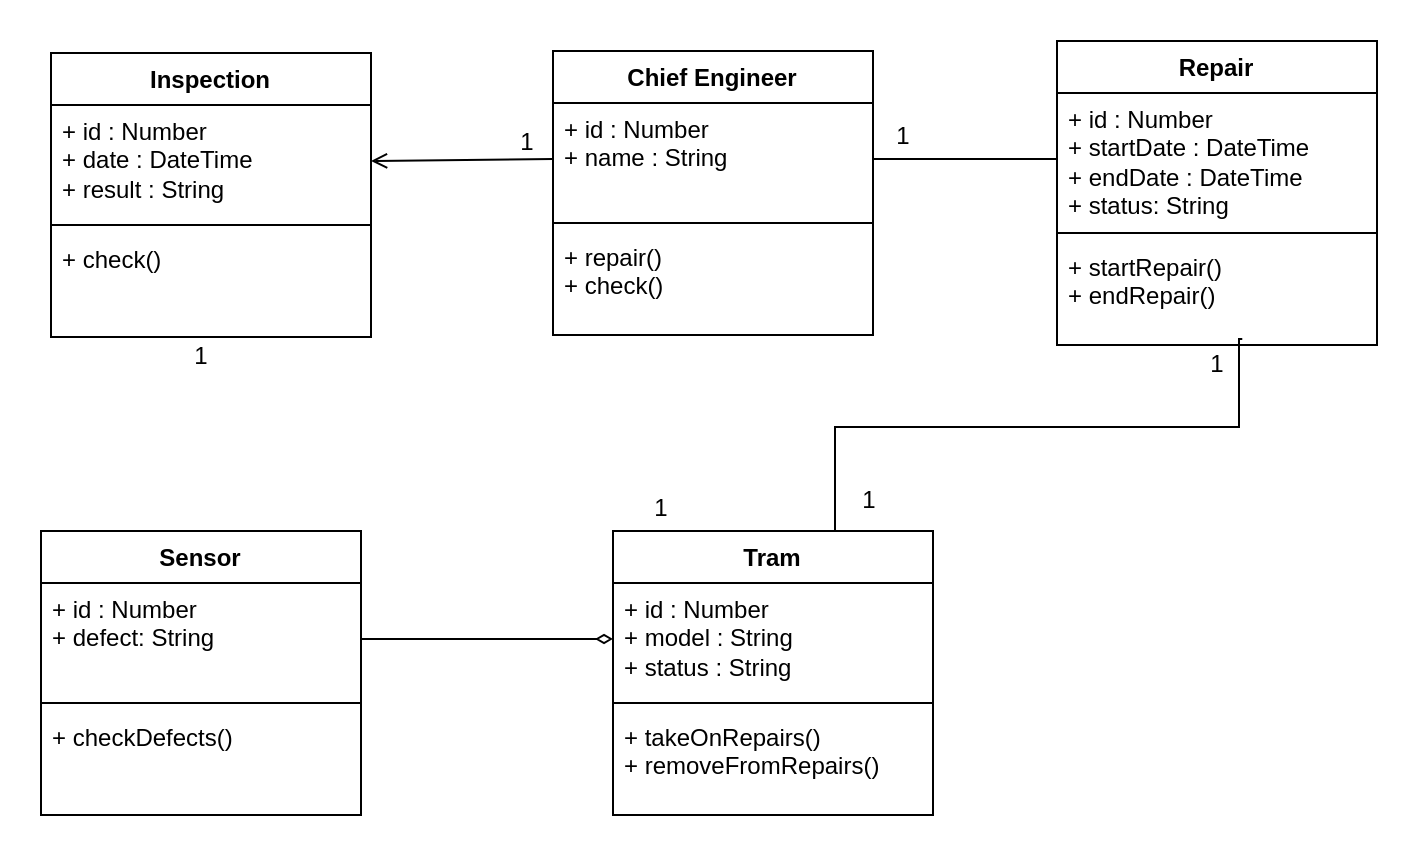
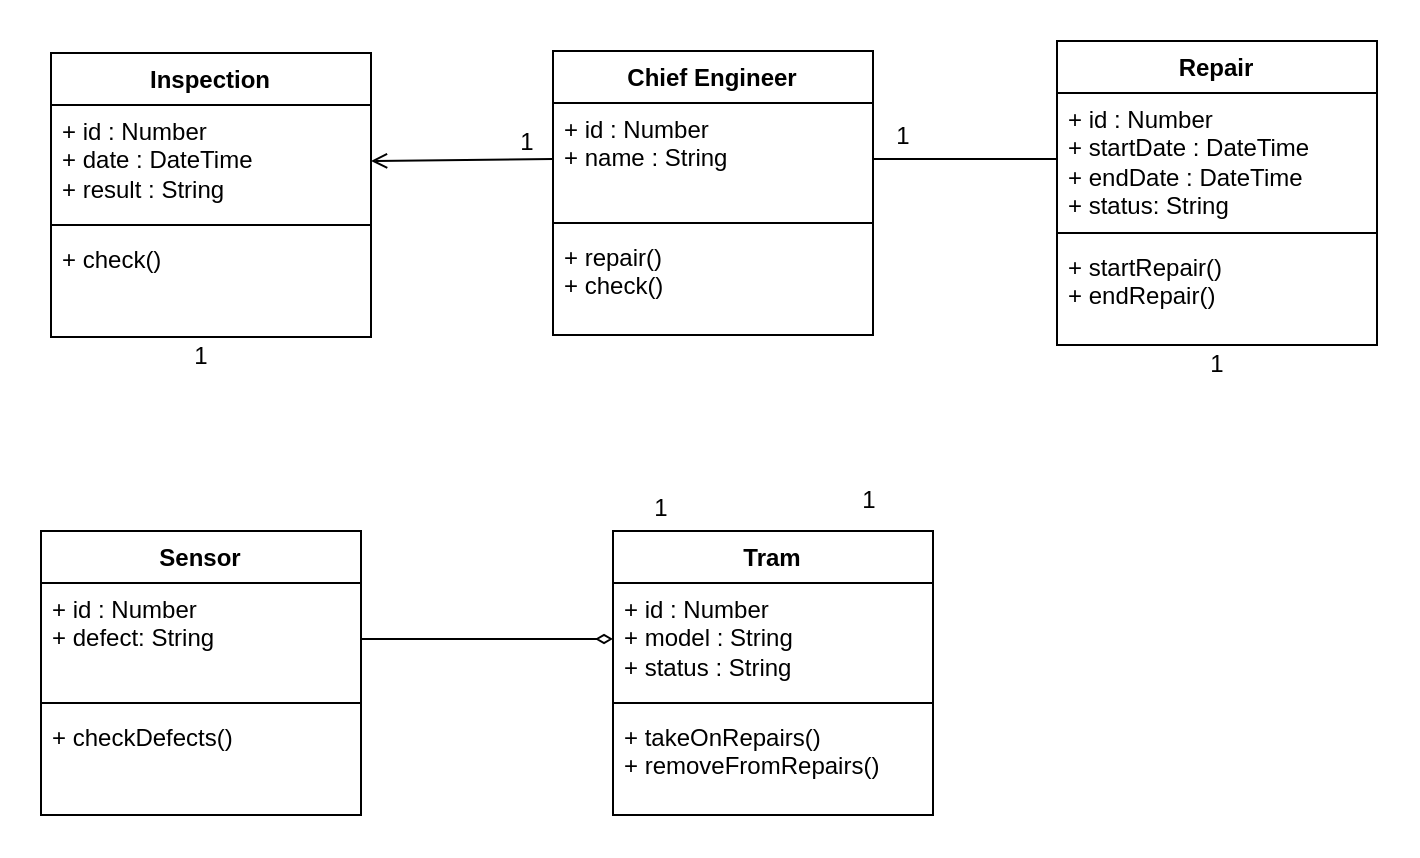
  <mxCell id="0" />
  <mxCell id="1" parent="0" />
  <mxCell id="2" value="Tram" style="swimlane;fontStyle=1;align=center;verticalAlign=top;childLayout=stackLayout;horizontal=1;startSize=26;horizontalStack=0;resizeParent=1;resizeParentMax=0;resizeLast=0;collapsible=1;marginBottom=0;whiteSpace=wrap;html=1;" vertex="1" parent="1"><mxGeometry x="306" y="265" width="160" height="142" as="geometry" /></mxCell>
  <mxCell id="3" value="+ id : Number&lt;div&gt;+ model : String&lt;/div&gt;&lt;div&gt;+ status : String&lt;/div&gt;" style="text;strokeColor=none;fillColor=none;align=left;verticalAlign=top;spacingLeft=4;spacingRight=4;overflow=hidden;rotatable=0;points=[[0,0.5],[1,0.5]];portConstraint=eastwest;whiteSpace=wrap;html=1;" vertex="1" parent="2"><mxGeometry y="26" width="160" height="56" as="geometry" /></mxCell>
  <mxCell id="4" value="" style="line;strokeWidth=1;fillColor=none;align=left;verticalAlign=middle;spacingTop=-1;spacingLeft=3;spacingRight=3;rotatable=0;labelPosition=right;points=[];portConstraint=eastwest;strokeColor=inherit;" vertex="1" parent="2"><mxGeometry y="82" width="160" height="8" as="geometry" /></mxCell>
  <mxCell id="5" value="+ takeOnRepairs()&lt;div&gt;+ removeFromRepairs()&lt;/div&gt;" style="text;strokeColor=none;fillColor=none;align=left;verticalAlign=top;spacingLeft=4;spacingRight=4;overflow=hidden;rotatable=0;points=[[0,0.5],[1,0.5]];portConstraint=eastwest;whiteSpace=wrap;html=1;" vertex="1" parent="2"><mxGeometry y="90" width="160" height="52" as="geometry" /></mxCell>
  <mxCell id="6" value="Chief Engineer" style="swimlane;fontStyle=1;align=center;verticalAlign=top;childLayout=stackLayout;horizontal=1;startSize=26;horizontalStack=0;resizeParent=1;resizeParentMax=0;resizeLast=0;collapsible=1;marginBottom=0;whiteSpace=wrap;html=1;" vertex="1" parent="1"><mxGeometry x="276" y="25" width="160" height="142" as="geometry" /></mxCell>
  <mxCell id="7" value="+ id : Number&lt;div&gt;+ name : String&lt;/div&gt;" style="text;strokeColor=none;fillColor=none;align=left;verticalAlign=top;spacingLeft=4;spacingRight=4;overflow=hidden;rotatable=0;points=[[0,0.5],[1,0.5]];portConstraint=eastwest;whiteSpace=wrap;html=1;" vertex="1" parent="6"><mxGeometry y="26" width="160" height="56" as="geometry" /></mxCell>
  <mxCell id="8" value="" style="line;strokeWidth=1;fillColor=none;align=left;verticalAlign=middle;spacingTop=-1;spacingLeft=3;spacingRight=3;rotatable=0;labelPosition=right;points=[];portConstraint=eastwest;strokeColor=inherit;" vertex="1" parent="6"><mxGeometry y="82" width="160" height="8" as="geometry" /></mxCell>
  <mxCell id="9" value="+ repair()&lt;div&gt;+ check()&lt;/div&gt;" style="text;strokeColor=none;fillColor=none;align=left;verticalAlign=top;spacingLeft=4;spacingRight=4;overflow=hidden;rotatable=0;points=[[0,0.5],[1,0.5]];portConstraint=eastwest;whiteSpace=wrap;html=1;" vertex="1" parent="6"><mxGeometry y="90" width="160" height="52" as="geometry" /></mxCell>
  <mxCell id="10" value="Inspection" style="swimlane;fontStyle=1;align=center;verticalAlign=top;childLayout=stackLayout;horizontal=1;startSize=26;horizontalStack=0;resizeParent=1;resizeParentMax=0;resizeLast=0;collapsible=1;marginBottom=0;whiteSpace=wrap;html=1;" vertex="1" parent="1"><mxGeometry x="25" y="26" width="160" height="142" as="geometry" /></mxCell>
  <mxCell id="11" value="+ id : Number&lt;div&gt;+ date : DateTime&lt;/div&gt;&lt;div&gt;+ result : String&lt;/div&gt;" style="text;strokeColor=none;fillColor=none;align=left;verticalAlign=top;spacingLeft=4;spacingRight=4;overflow=hidden;rotatable=0;points=[[0,0.5],[1,0.5]];portConstraint=eastwest;whiteSpace=wrap;html=1;" vertex="1" parent="10"><mxGeometry y="26" width="160" height="56" as="geometry" /></mxCell>
  <mxCell id="12" value="" style="line;strokeWidth=1;fillColor=none;align=left;verticalAlign=middle;spacingTop=-1;spacingLeft=3;spacingRight=3;rotatable=0;labelPosition=right;points=[];portConstraint=eastwest;strokeColor=inherit;" vertex="1" parent="10"><mxGeometry y="82" width="160" height="8" as="geometry" /></mxCell>
  <mxCell id="13" value="+ check()" style="text;strokeColor=none;fillColor=none;align=left;verticalAlign=top;spacingLeft=4;spacingRight=4;overflow=hidden;rotatable=0;points=[[0,0.5],[1,0.5]];portConstraint=eastwest;whiteSpace=wrap;html=1;" vertex="1" parent="10"><mxGeometry y="90" width="160" height="52" as="geometry" /></mxCell>
  <mxCell id="14" value="Repair" style="swimlane;fontStyle=1;align=center;verticalAlign=top;childLayout=stackLayout;horizontal=1;startSize=26;horizontalStack=0;resizeParent=1;resizeParentMax=0;resizeLast=0;collapsible=1;marginBottom=0;whiteSpace=wrap;html=1;" vertex="1" parent="1"><mxGeometry x="528" y="20" width="160" height="152" as="geometry" /></mxCell>
  <mxCell id="15" value="+ id : Number&lt;div&gt;+ startDate : DateTime&lt;/div&gt;&lt;div&gt;+ endDate : DateTime&lt;br&gt;&lt;/div&gt;&lt;div&gt;+ status: String&lt;/div&gt;" style="text;strokeColor=none;fillColor=none;align=left;verticalAlign=top;spacingLeft=4;spacingRight=4;overflow=hidden;rotatable=0;points=[[0,0.5],[1,0.5]];portConstraint=eastwest;whiteSpace=wrap;html=1;" vertex="1" parent="14"><mxGeometry y="26" width="160" height="66" as="geometry" /></mxCell>
  <mxCell id="16" value="" style="line;strokeWidth=1;fillColor=none;align=left;verticalAlign=middle;spacingTop=-1;spacingLeft=3;spacingRight=3;rotatable=0;labelPosition=right;points=[];portConstraint=eastwest;strokeColor=inherit;" vertex="1" parent="14"><mxGeometry y="92" width="160" height="8" as="geometry" /></mxCell>
  <mxCell id="17" value="+ startRepair()&lt;div&gt;+ endRepair()&lt;/div&gt;" style="text;strokeColor=none;fillColor=none;align=left;verticalAlign=top;spacingLeft=4;spacingRight=4;overflow=hidden;rotatable=0;points=[[0,0.5],[1,0.5]];portConstraint=eastwest;whiteSpace=wrap;html=1;" vertex="1" parent="14"><mxGeometry y="100" width="160" height="52" as="geometry" /></mxCell>
  <mxCell id="18" value="Sensor" style="swimlane;fontStyle=1;align=center;verticalAlign=top;childLayout=stackLayout;horizontal=1;startSize=26;horizontalStack=0;resizeParent=1;resizeParentMax=0;resizeLast=0;collapsible=1;marginBottom=0;whiteSpace=wrap;html=1;" vertex="1" parent="1"><mxGeometry x="20" y="265" width="160" height="142" as="geometry" /></mxCell>
  <mxCell id="19" value="+ id : Number&lt;div&gt;+ defect: String&lt;/div&gt;" style="text;strokeColor=none;fillColor=none;align=left;verticalAlign=top;spacingLeft=4;spacingRight=4;overflow=hidden;rotatable=0;points=[[0,0.5],[1,0.5]];portConstraint=eastwest;whiteSpace=wrap;html=1;" vertex="1" parent="18"><mxGeometry y="26" width="160" height="56" as="geometry" /></mxCell>
  <mxCell id="20" value="" style="line;strokeWidth=1;fillColor=none;align=left;verticalAlign=middle;spacingTop=-1;spacingLeft=3;spacingRight=3;rotatable=0;labelPosition=right;points=[];portConstraint=eastwest;strokeColor=inherit;" vertex="1" parent="18"><mxGeometry y="82" width="160" height="8" as="geometry" /></mxCell>
  <mxCell id="21" value="+ checkDefects()" style="text;strokeColor=none;fillColor=none;align=left;verticalAlign=top;spacingLeft=4;spacingRight=4;overflow=hidden;rotatable=0;points=[[0,0.5],[1,0.5]];portConstraint=eastwest;whiteSpace=wrap;html=1;" vertex="1" parent="18"><mxGeometry y="90" width="160" height="52" as="geometry" /></mxCell>
  <mxCell id="22" value="" style="endArrow=open;html=1;rounded=0;exitX=0;exitY=0.5;exitDx=0;exitDy=0;entryX=1;entryY=0.5;entryDx=0;entryDy=0;" edge="1" parent="1" source="7" target="11"><mxGeometry width="50" height="50" relative="1" as="geometry"><mxPoint x="354" y="199" as="sourcePoint" /><mxPoint x="404" y="149" as="targetPoint" /></mxGeometry></mxCell>
  <mxCell id="23" value="1" style="text;html=1;align=center;verticalAlign=middle;resizable=0;points=[];autosize=1;strokeColor=none;fillColor=none;" vertex="1" parent="1"><mxGeometry x="248" y="56" width="30" height="30" as="geometry" /></mxCell>
  <mxCell id="24" value="" style="endArrow=none;html=1;rounded=0;entryX=0;entryY=0.5;entryDx=0;entryDy=0;exitX=1;exitY=0.5;exitDx=0;exitDy=0;" edge="1" parent="1" source="7" target="15"><mxGeometry width="50" height="50" relative="1" as="geometry"><mxPoint x="354" y="199" as="sourcePoint" /><mxPoint x="404" y="149" as="targetPoint" /></mxGeometry></mxCell>
  <mxCell id="25" value="1" style="text;html=1;align=center;verticalAlign=middle;resizable=0;points=[];autosize=1;strokeColor=none;fillColor=none;" vertex="1" parent="1"><mxGeometry x="436" y="53" width="30" height="30" as="geometry" /></mxCell>
  <mxCell id="26" style="edgeStyle=orthogonalEdgeStyle;rounded=0;orthogonalLoop=1;jettySize=auto;html=1;entryX=0;entryY=0.5;entryDx=0;entryDy=0;endArrow=diamondThin;endFill=0;exitX=1;exitY=0.5;exitDx=0;exitDy=0;" edge="1" parent="1" source="19" target="3"><mxGeometry relative="1" as="geometry"><mxPoint x="347.42" y="305.79" as="sourcePoint" /><mxPoint x="347.42" y="198.79" as="targetPoint" /></mxGeometry></mxCell>
- <mxCell id="27" value="" style="endArrow=none;html=1;rounded=0;exitX=0.5;exitY=0;exitDx=0;exitDy=0;entryX=0.579;entryY=0.942;entryDx=0;entryDy=0;entryPerimeter=0;edgeStyle=orthogonalEdgeStyle;" edge="1" parent="1" source="2" target="17"><mxGeometry width="50" height="50" relative="1" as="geometry"><mxPoint x="420" y="226" as="sourcePoint" /><mxPoint x="470" y="176" as="targetPoint" /><Array as="points"><mxPoint x="417" y="265" /><mxPoint x="417" y="213" /><mxPoint x="619" y="213" /><mxPoint x="619" y="169" /></Array></mxGeometry></mxCell>
  <mxCell id="28" value="1" style="text;html=1;align=center;verticalAlign=middle;resizable=0;points=[];autosize=1;strokeColor=none;fillColor=none;" vertex="1" parent="1"><mxGeometry x="315" y="239" width="30" height="30" as="geometry" /></mxCell>
  <mxCell id="29" value="1" style="text;html=1;align=center;verticalAlign=middle;resizable=0;points=[];autosize=1;strokeColor=none;fillColor=none;" vertex="1" parent="1"><mxGeometry x="85" y="163" width="30" height="30" as="geometry" /></mxCell>
  <mxCell id="30" value="1" style="text;html=1;align=center;verticalAlign=middle;resizable=0;points=[];autosize=1;strokeColor=none;fillColor=none;" vertex="1" parent="1"><mxGeometry x="419" y="235" width="30" height="30" as="geometry" /></mxCell>
  <mxCell id="31" value="1" style="text;html=1;align=center;verticalAlign=middle;resizable=0;points=[];autosize=1;strokeColor=none;fillColor=none;" vertex="1" parent="1"><mxGeometry x="593" y="167" width="30" height="30" as="geometry" /></mxCell>
